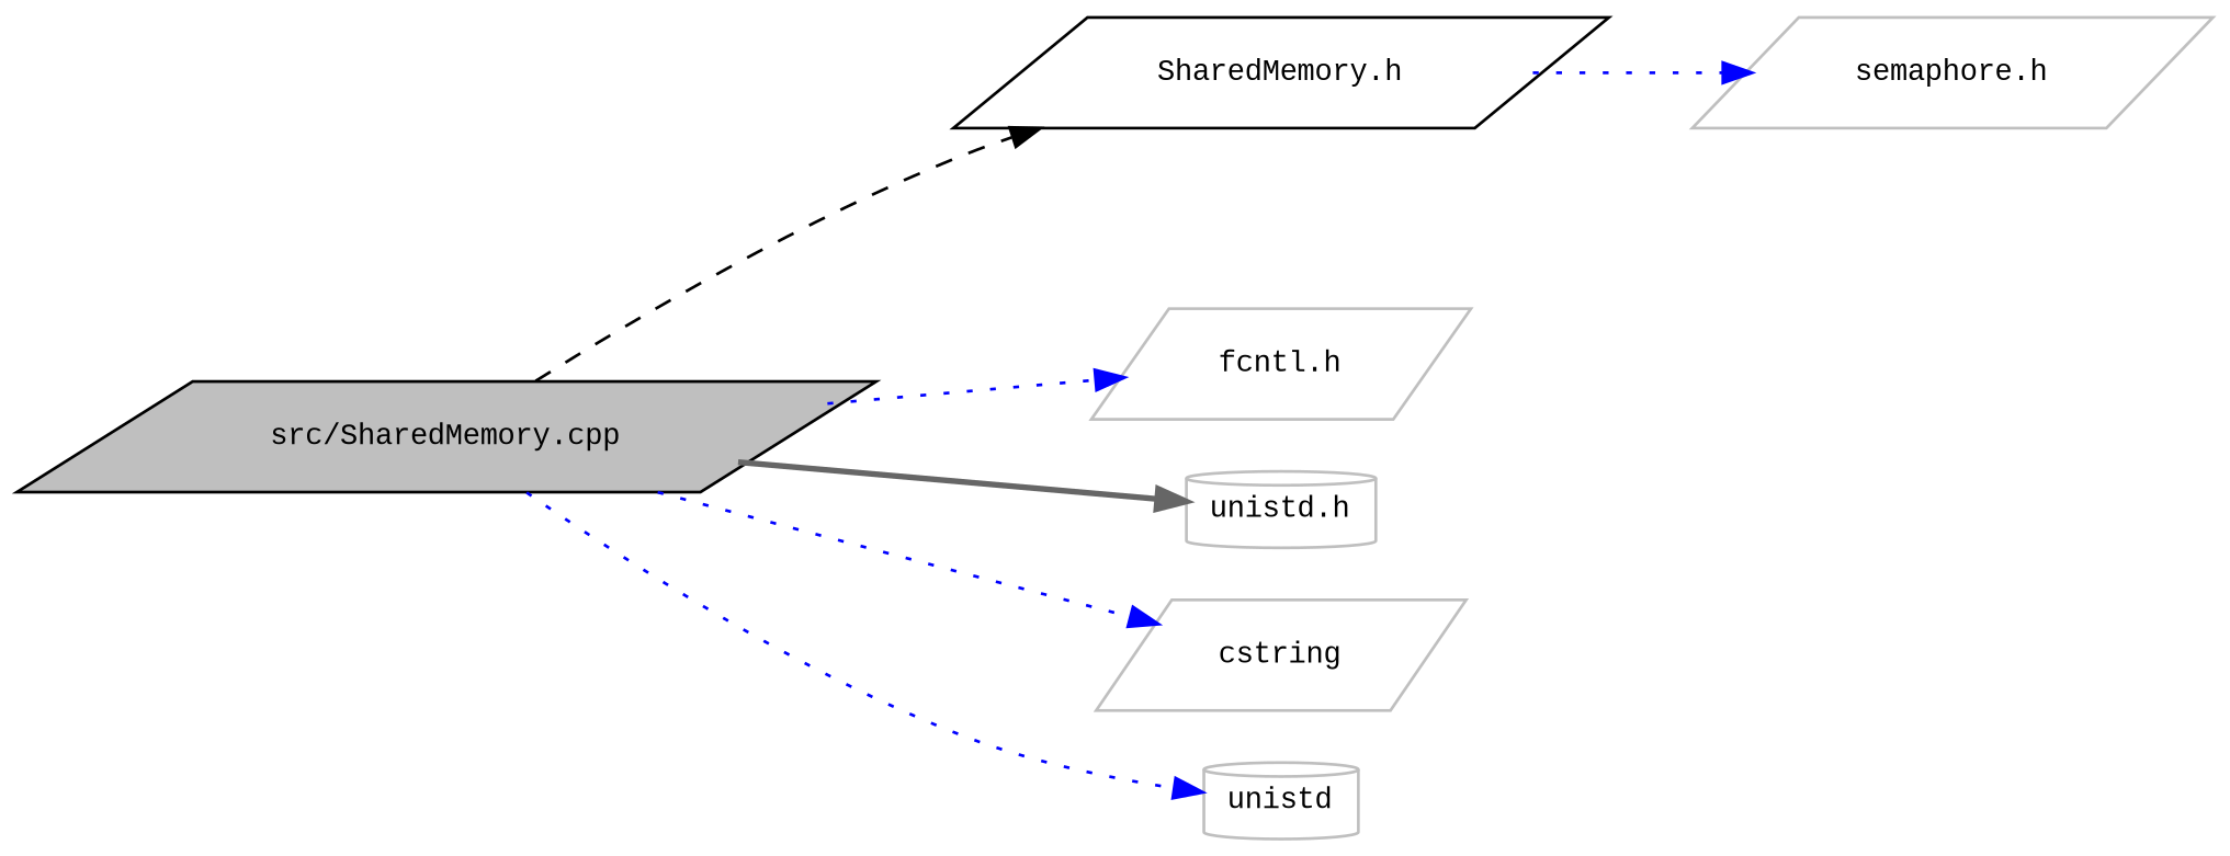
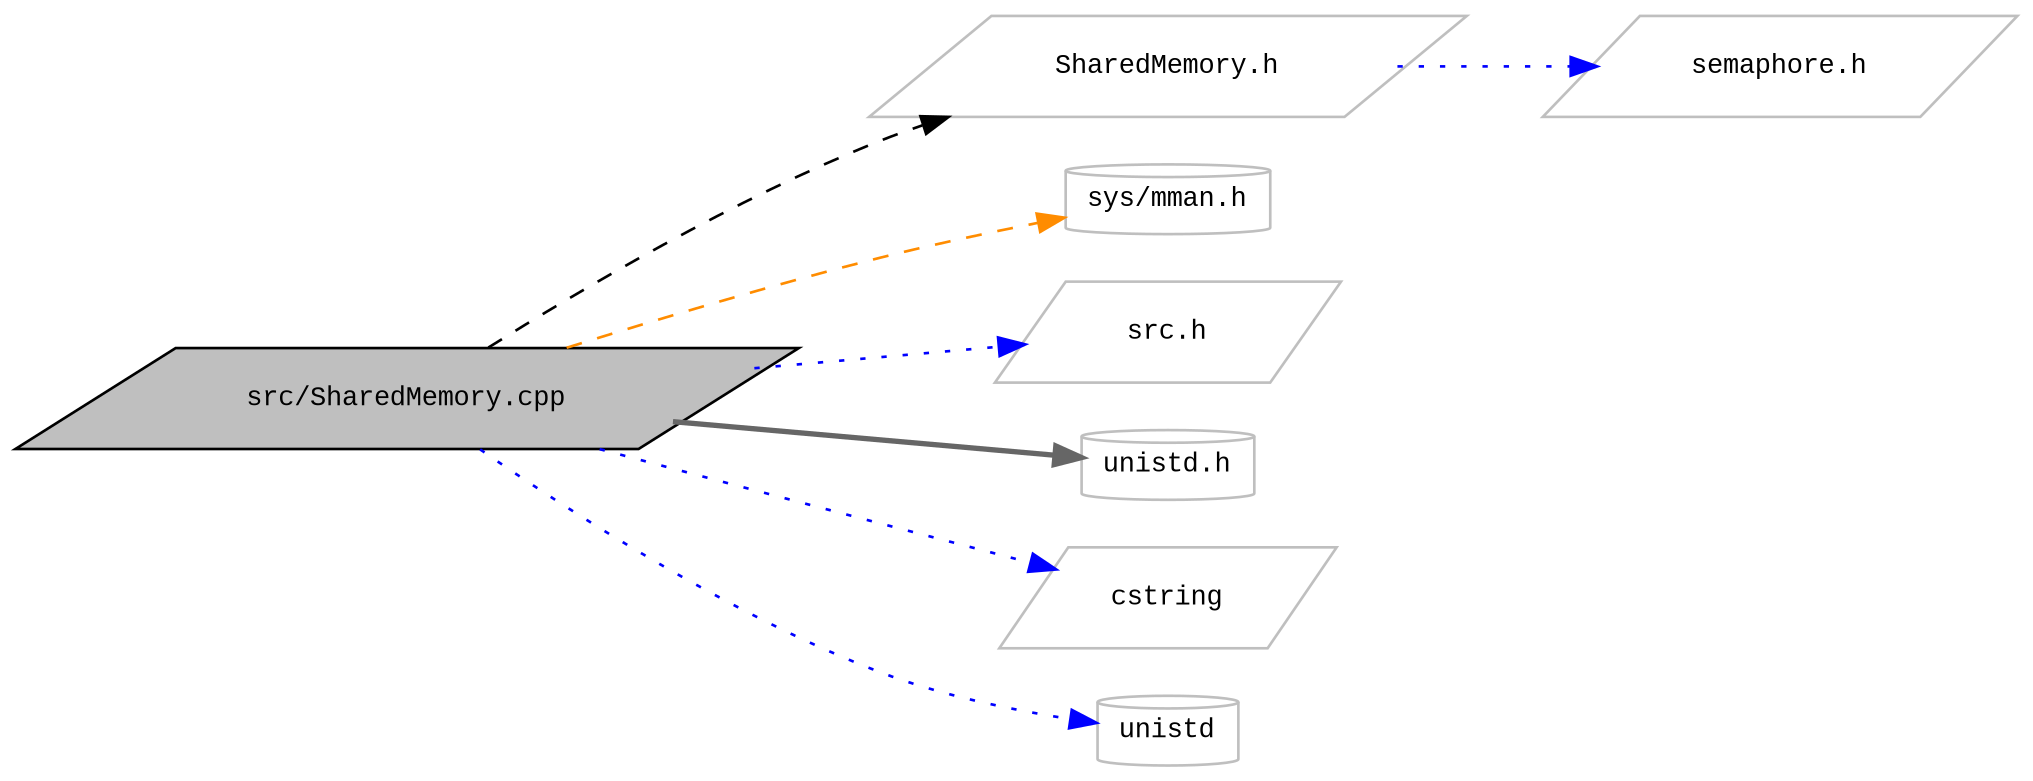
  digraph {
    fontname="Liberation Mono"
    rankdir=LR
    node [color=grey75 fillcolor=white fontname="Liberation Mono" fontsize=10 shape=parallelogram style=filled]
    edge [color=blue fontname="Liberation Mono" fontsize=10 labelfontname=Helvetica labelfontsize=10 style=dotted]
    n1 [color=black fillcolor=grey75 fontcolor=black height=0.2 label="src/SharedMemory.cpp" width=0.4]
-   n2 [color=black height=0.2 label="SharedMemory.h" width=0.4]
-   n4 [height=0.2 label="fcntl.h" width=0.4]
+   n2 [height=0.2 label="SharedMemory.h" width=0.4]
+   n3 [height=0.2 label="sys/mman.h" shape=cylinder width=0.4]
+   n4 [height=0.2 label="src.h" width=0.4]
    n5 [height=0.2 label="unistd.h" shape=cylinder width=0.4]
    n6 [height=0.2 label=cstring width=0.4]
    n7 [height=0.2 label=unistd shape=cylinder width=0.4]
    n8 [height=0.2 label="semaphore.h" width=0.4]
    n1 -> n2 [color=black style=dashed]
+   n1 -> n3 [color=darkorange style=dashed]
    n1 -> n4
    n1 -> n5 [color=gray40 style=bold]
    n1 -> n6
    n1 -> n7
    n2 -> n8
  }
